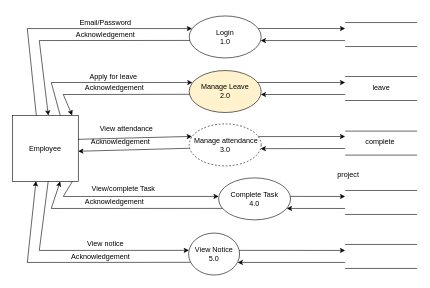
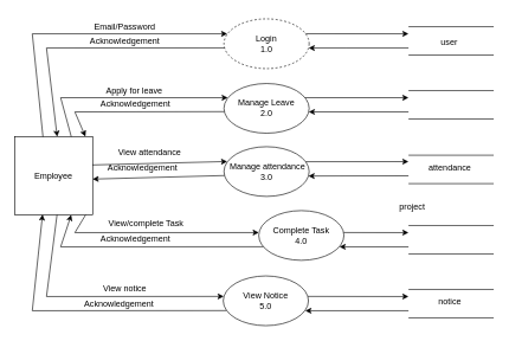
  <mxCell id="0" />
  <mxCell id="1" parent="0" />
- <mxCell id="2" value="Login&lt;br style=&quot;border-color: var(--border-color);&quot;&gt;&lt;span style=&quot;&quot;&gt;1.0&lt;/span&gt;" style="ellipse;whiteSpace=wrap;html=1;" parent="1" vertex="1"><mxGeometry x="315" y="26" width="120" height="70" as="geometry" /></mxCell>
- <mxCell id="3" value="Manage Leave&lt;br style=&quot;border-color: var(--border-color);&quot;&gt;2.0" style="ellipse;whiteSpace=wrap;html=1;fillColor=#fff2cc;" parent="1" vertex="1"><mxGeometry x="315" y="117" width="120" height="70" as="geometry" /></mxCell>
- <mxCell id="4" value="&amp;nbsp;Manage attendance&lt;br&gt;3.0" style="ellipse;whiteSpace=wrap;html=1;dashed=1;" parent="1" vertex="1"><mxGeometry x="315" y="206" width="120" height="70" as="geometry" /></mxCell>
+ <mxCell id="2" value="Login&lt;br style=&quot;border-color: var(--border-color);&quot;&gt;&lt;span style=&quot;&quot;&gt;1.0&lt;/span&gt;" style="ellipse;whiteSpace=wrap;html=1;dashed=1;" parent="1" vertex="1"><mxGeometry x="315" y="26" width="120" height="70" as="geometry" /></mxCell>
+ <mxCell id="3" value="Manage Leave&lt;br style=&quot;border-color: var(--border-color);&quot;&gt;2.0" style="ellipse;whiteSpace=wrap;html=1;" parent="1" vertex="1"><mxGeometry x="315" y="117" width="120" height="70" as="geometry" /></mxCell>
+ <mxCell id="4" value="&amp;nbsp;Manage attendance&lt;br&gt;3.0" style="ellipse;whiteSpace=wrap;html=1;" parent="1" vertex="1"><mxGeometry x="315" y="206" width="120" height="70" as="geometry" /></mxCell>
  <mxCell id="5" value="Employee" style="whiteSpace=wrap;html=1;aspect=fixed;" parent="1" vertex="1"><mxGeometry x="20" y="192" width="110" height="110" as="geometry" /></mxCell>
  <mxCell id="6" value="Complete Task&lt;br style=&quot;border-color: var(--border-color);&quot;&gt;4.0" style="ellipse;whiteSpace=wrap;html=1;" parent="1" vertex="1"><mxGeometry x="364" y="296" width="120" height="70" as="geometry" /></mxCell>
- <mxCell id="7" value="View Notice&lt;br&gt;5.0" style="ellipse;whiteSpace=wrap;html=1;" parent="1" vertex="1"><mxGeometry x="314" y="388" width="85" height="70" as="geometry" /></mxCell>
+ <mxCell id="7" value="View Notice&lt;br&gt;5.0" style="ellipse;whiteSpace=wrap;html=1;" parent="1" vertex="1"><mxGeometry x="314" y="388" width="120" height="70" as="geometry" /></mxCell>
  <mxCell id="8" value="" style="endArrow=classic;html=1;rounded=0;exitX=0.364;exitY=0;exitDx=0;exitDy=0;exitPerimeter=0;entryX=0.039;entryY=0.3;entryDx=0;entryDy=0;entryPerimeter=0;" parent="1" source="5" target="2" edge="1"><mxGeometry width="50" height="50" relative="1" as="geometry"><mxPoint x="45" y="177" as="sourcePoint" /><mxPoint x="305" y="-33" as="targetPoint" /><Array as="points"><mxPoint x="45" y="47" /></Array></mxGeometry></mxCell>
  <mxCell id="9" value="" style="endArrow=classic;html=1;rounded=0;entryX=0.546;entryY=-0.001;entryDx=0;entryDy=0;entryPerimeter=0;exitX=0.008;exitY=0.583;exitDx=0;exitDy=0;exitPerimeter=0;" parent="1" source="2" target="5" edge="1"><mxGeometry width="50" height="50" relative="1" as="geometry"><mxPoint x="325" y="17" as="sourcePoint" /><mxPoint x="55" y="177" as="targetPoint" /><Array as="points"><mxPoint x="65" y="67" /></Array></mxGeometry></mxCell>
  <mxCell id="10" value="" style="endArrow=classic;html=1;rounded=0;exitX=0.726;exitY=-0.002;exitDx=0;exitDy=0;exitPerimeter=0;entryX=0.045;entryY=0.286;entryDx=0;entryDy=0;entryPerimeter=0;" parent="1" source="5" target="3" edge="1"><mxGeometry width="50" height="50" relative="1" as="geometry"><mxPoint x="77.51" y="187" as="sourcePoint" /><mxPoint x="315" y="147" as="targetPoint" /><Array as="points"><mxPoint x="85" y="137" /></Array></mxGeometry></mxCell>
  <mxCell id="11" value="" style="endArrow=classic;html=1;rounded=0;exitX=0.003;exitY=0.566;exitDx=0;exitDy=0;exitPerimeter=0;entryX=0.908;entryY=-0.002;entryDx=0;entryDy=0;entryPerimeter=0;" parent="1" source="3" edge="1" target="5"><mxGeometry width="50" height="50" relative="1" as="geometry"><mxPoint x="215" y="147" as="sourcePoint" /><mxPoint x="85" y="187" as="targetPoint" /><Array as="points"><mxPoint x="105" y="157" /></Array></mxGeometry></mxCell>
  <mxCell id="12" value="" style="endArrow=classic;html=1;rounded=0;exitX=0.997;exitY=0.361;exitDx=0;exitDy=0;exitPerimeter=0;entryX=0.038;entryY=0.298;entryDx=0;entryDy=0;entryPerimeter=0;" parent="1" source="5" target="4" edge="1"><mxGeometry width="50" height="50" relative="1" as="geometry"><mxPoint x="285" y="257" as="sourcePoint" /><mxPoint x="315" y="207" as="targetPoint" /></mxGeometry></mxCell>
  <mxCell id="13" value="" style="endArrow=classic;html=1;rounded=0;entryX=0.999;entryY=0.542;entryDx=0;entryDy=0;entryPerimeter=0;exitX=0.005;exitY=0.58;exitDx=0;exitDy=0;exitPerimeter=0;" parent="1" source="4" target="5" edge="1"><mxGeometry width="50" height="50" relative="1" as="geometry"><mxPoint x="285" y="257" as="sourcePoint" /><mxPoint x="335" y="207" as="targetPoint" /></mxGeometry></mxCell>
  <mxCell id="14" value="" style="endArrow=classic;html=1;rounded=0;exitX=0.91;exitY=1;exitDx=0;exitDy=0;exitPerimeter=0;entryX=0.001;entryY=0.442;entryDx=0;entryDy=0;entryPerimeter=0;" parent="1" source="5" target="6" edge="1"><mxGeometry width="50" height="50" relative="1" as="geometry"><mxPoint x="195" y="437" as="sourcePoint" /><mxPoint x="315" y="327" as="targetPoint" /><Array as="points"><mxPoint x="105" y="327" /></Array></mxGeometry></mxCell>
  <mxCell id="15" value="" style="endArrow=classic;html=1;rounded=0;entryX=0.726;entryY=1;entryDx=0;entryDy=0;entryPerimeter=0;exitX=0.054;exitY=0.727;exitDx=0;exitDy=0;exitPerimeter=0;" parent="1" source="6" target="5" edge="1"><mxGeometry width="50" height="50" relative="1" as="geometry"><mxPoint x="305" y="337" as="sourcePoint" /><mxPoint x="95" y="297" as="targetPoint" /><Array as="points"><mxPoint x="85" y="347" /></Array></mxGeometry></mxCell>
  <mxCell id="16" value="" style="endArrow=classic;html=1;rounded=0;exitX=0.544;exitY=0.999;exitDx=0;exitDy=0;exitPerimeter=0;entryX=0.006;entryY=0.412;entryDx=0;entryDy=0;entryPerimeter=0;" parent="1" source="5" edge="1" target="7"><mxGeometry width="50" height="50" relative="1" as="geometry"><mxPoint x="45" y="407" as="sourcePoint" /><mxPoint x="305" y="427" as="targetPoint" /><Array as="points"><mxPoint x="65" y="417" /></Array></mxGeometry></mxCell>
  <mxCell id="17" value="" style="endArrow=classic;html=1;rounded=0;entryX=0.359;entryY=0.994;entryDx=0;entryDy=0;entryPerimeter=0;exitX=0.037;exitY=0.697;exitDx=0;exitDy=0;exitPerimeter=0;" parent="1" target="5" edge="1" source="7"><mxGeometry width="50" height="50" relative="1" as="geometry"><mxPoint x="305" y="447" as="sourcePoint" /><mxPoint x="45" y="297" as="targetPoint" /><Array as="points"><mxPoint x="45" y="437" /></Array></mxGeometry></mxCell>
  <mxCell id="18" value="" style="endArrow=classic;html=1;rounded=0;exitX=0.96;exitY=0.302;exitDx=0;exitDy=0;exitPerimeter=0;" parent="1" source="4" edge="1"><mxGeometry width="50" height="50" relative="1" as="geometry"><mxPoint x="435" y="236" as="sourcePoint" /><mxPoint x="575" y="227" as="targetPoint" /></mxGeometry></mxCell>
  <mxCell id="19" value="" style="endArrow=classic;html=1;rounded=0;exitX=0.997;exitY=0.441;exitDx=0;exitDy=0;exitPerimeter=0;" parent="1" source="6" edge="1"><mxGeometry width="50" height="50" relative="1" as="geometry"><mxPoint x="435" y="327" as="sourcePoint" /><mxPoint x="575" y="327" as="targetPoint" /></mxGeometry></mxCell>
  <mxCell id="20" value="" style="endArrow=classic;html=1;rounded=0;exitX=0.994;exitY=0.412;exitDx=0;exitDy=0;exitPerimeter=0;" parent="1" source="7" edge="1"><mxGeometry width="50" height="50" relative="1" as="geometry"><mxPoint x="435" y="420" as="sourcePoint" /><mxPoint x="575" y="417" as="targetPoint" /></mxGeometry></mxCell>
  <mxCell id="21" value="" style="endArrow=classic;html=1;rounded=0;entryX=0.994;entryY=0.586;entryDx=0;entryDy=0;entryPerimeter=0;" parent="1" edge="1" target="2"><mxGeometry width="50" height="50" relative="1" as="geometry"><mxPoint x="575" y="67" as="sourcePoint" /><mxPoint x="435" y="71" as="targetPoint" /><Array as="points"><mxPoint x="488" y="67" /></Array></mxGeometry></mxCell>
  <mxCell id="22" value="" style="endArrow=none;html=1;rounded=0;" parent="1" edge="1"><mxGeometry width="50" height="50" relative="1" as="geometry"><mxPoint x="575" y="37" as="sourcePoint" /><mxPoint x="695" y="37" as="targetPoint" /></mxGeometry></mxCell>
  <mxCell id="23" value="" style="endArrow=none;html=1;rounded=0;" parent="1" edge="1"><mxGeometry width="50" height="50" relative="1" as="geometry"><mxPoint x="575" y="77" as="sourcePoint" /><mxPoint x="695" y="77" as="targetPoint" /></mxGeometry></mxCell>
  <mxCell id="24" value="" style="endArrow=classic;html=1;rounded=0;entryX=0.995;entryY=0.571;entryDx=0;entryDy=0;entryPerimeter=0;" parent="1" edge="1" target="3"><mxGeometry width="50" height="50" relative="1" as="geometry"><mxPoint x="575" y="157" as="sourcePoint" /><mxPoint x="435" y="156.76" as="targetPoint" /></mxGeometry></mxCell>
  <mxCell id="25" value="" style="endArrow=none;html=1;rounded=0;" parent="1" edge="1"><mxGeometry width="50" height="50" relative="1" as="geometry"><mxPoint x="575" y="127" as="sourcePoint" /><mxPoint x="695" y="127" as="targetPoint" /></mxGeometry></mxCell>
  <mxCell id="26" value="" style="endArrow=none;html=1;rounded=0;" parent="1" edge="1"><mxGeometry width="50" height="50" relative="1" as="geometry"><mxPoint x="575" y="167" as="sourcePoint" /><mxPoint x="695" y="167" as="targetPoint" /></mxGeometry></mxCell>
  <mxCell id="27" value="" style="endArrow=classic;html=1;rounded=0;entryX=0.992;entryY=0.59;entryDx=0;entryDy=0;entryPerimeter=0;" parent="1" target="4" edge="1"><mxGeometry width="50" height="50" relative="1" as="geometry"><mxPoint x="575" y="247" as="sourcePoint" /><mxPoint x="435" y="256" as="targetPoint" /></mxGeometry></mxCell>
  <mxCell id="28" value="" style="endArrow=none;html=1;rounded=0;" parent="1" edge="1"><mxGeometry width="50" height="50" relative="1" as="geometry"><mxPoint x="575" y="218" as="sourcePoint" /><mxPoint x="695" y="218" as="targetPoint" /></mxGeometry></mxCell>
  <mxCell id="29" value="" style="endArrow=none;html=1;rounded=0;" parent="1" edge="1"><mxGeometry width="50" height="50" relative="1" as="geometry"><mxPoint x="575" y="258" as="sourcePoint" /><mxPoint x="695" y="258" as="targetPoint" /></mxGeometry></mxCell>
  <mxCell id="30" value="" style="endArrow=classic;html=1;rounded=0;entryX=0.948;entryY=0.728;entryDx=0;entryDy=0;entryPerimeter=0;" parent="1" target="6" edge="1"><mxGeometry width="50" height="50" relative="1" as="geometry"><mxPoint x="575" y="347" as="sourcePoint" /><mxPoint x="420" y="350.86" as="targetPoint" /></mxGeometry></mxCell>
  <mxCell id="31" value="" style="endArrow=none;html=1;rounded=0;" parent="1" edge="1"><mxGeometry width="50" height="50" relative="1" as="geometry"><mxPoint x="575" y="317" as="sourcePoint" /><mxPoint x="695" y="317" as="targetPoint" /></mxGeometry></mxCell>
  <mxCell id="32" value="" style="endArrow=none;html=1;rounded=0;" parent="1" edge="1"><mxGeometry width="50" height="50" relative="1" as="geometry"><mxPoint x="575" y="357" as="sourcePoint" /><mxPoint x="695" y="357" as="targetPoint" /></mxGeometry></mxCell>
  <mxCell id="33" value="" style="endArrow=classic;html=1;rounded=0;entryX=0.963;entryY=0.7;entryDx=0;entryDy=0;entryPerimeter=0;" parent="1" target="7" edge="1"><mxGeometry width="50" height="50" relative="1" as="geometry"><mxPoint x="575" y="437" as="sourcePoint" /><mxPoint x="435" y="438.634" as="targetPoint" /></mxGeometry></mxCell>
  <mxCell id="34" value="" style="endArrow=none;html=1;rounded=0;" parent="1" edge="1"><mxGeometry width="50" height="50" relative="1" as="geometry"><mxPoint x="575" y="407" as="sourcePoint" /><mxPoint x="695" y="407" as="targetPoint" /></mxGeometry></mxCell>
  <mxCell id="35" value="" style="endArrow=none;html=1;rounded=0;" parent="1" edge="1"><mxGeometry width="50" height="50" relative="1" as="geometry"><mxPoint x="575" y="447" as="sourcePoint" /><mxPoint x="695" y="447" as="targetPoint" /></mxGeometry></mxCell>
  <mxCell id="36" value="Acknowledgement" style="text;html=1;align=center;verticalAlign=middle;resizable=0;points=[];autosize=1;strokeColor=none;fillColor=none;" parent="1" vertex="1"><mxGeometry x="115" y="42" width="120" height="30" as="geometry" /></mxCell>
  <mxCell id="37" value="Acknowledgement" style="text;html=1;align=center;verticalAlign=middle;resizable=0;points=[];autosize=1;strokeColor=none;fillColor=none;" parent="1" vertex="1"><mxGeometry x="130" y="131" width="120" height="30" as="geometry" /></mxCell>
  <mxCell id="38" value="Acknowledgement" style="text;html=1;align=center;verticalAlign=middle;resizable=0;points=[];autosize=1;strokeColor=none;fillColor=none;" parent="1" vertex="1"><mxGeometry x="140" y="221" width="120" height="30" as="geometry" /></mxCell>
  <mxCell id="39" value="Acknowledgement" style="text;html=1;align=center;verticalAlign=middle;resizable=0;points=[];autosize=1;strokeColor=none;fillColor=none;" parent="1" vertex="1"><mxGeometry x="130" y="321" width="120" height="30" as="geometry" /></mxCell>
  <mxCell id="40" value="Acknowledgement" style="text;html=1;align=center;verticalAlign=middle;resizable=0;points=[];autosize=1;strokeColor=none;fillColor=none;" parent="1" vertex="1"><mxGeometry x="107" y="412" width="120" height="30" as="geometry" /></mxCell>
  <mxCell id="41" value="" style="endArrow=classic;html=1;rounded=0;exitX=0.96;exitY=0.298;exitDx=0;exitDy=0;exitPerimeter=0;" parent="1" edge="1" source="2"><mxGeometry width="50" height="50" relative="1" as="geometry"><mxPoint x="435" y="50.97" as="sourcePoint" /><mxPoint x="575" y="47" as="targetPoint" /></mxGeometry></mxCell>
  <mxCell id="42" value="" style="endArrow=classic;html=1;rounded=0;exitX=0.952;exitY=0.285;exitDx=0;exitDy=0;exitPerimeter=0;" parent="1" edge="1" source="3"><mxGeometry width="50" height="50" relative="1" as="geometry"><mxPoint x="435" y="139" as="sourcePoint" /><mxPoint x="575" y="137" as="targetPoint" /></mxGeometry></mxCell>
  <mxCell id="43" value="View attendance" style="text;html=1;align=center;verticalAlign=middle;resizable=0;points=[];autosize=1;strokeColor=none;fillColor=none;fontSize=12;" parent="1" vertex="1"><mxGeometry x="155" y="200" width="110" height="30" as="geometry" /></mxCell>
  <mxCell id="44" value="&lt;span style=&quot;font-size: 12px;&quot;&gt;Email/Password&lt;/span&gt;" style="text;html=1;align=center;verticalAlign=middle;resizable=0;points=[];autosize=1;strokeColor=none;fillColor=none;fontSize=16;" parent="1" vertex="1"><mxGeometry x="120" y="20" width="110" height="30" as="geometry" /></mxCell>
  <mxCell id="45" value="Apply for leave&amp;nbsp;" style="text;html=1;align=center;verticalAlign=middle;resizable=0;points=[];autosize=1;strokeColor=none;fillColor=none;fontSize=12;" parent="1" vertex="1"><mxGeometry x="135" y="112" width="110" height="30" as="geometry" /></mxCell>
  <mxCell id="46" value="View/complete Task" style="text;html=1;align=center;verticalAlign=middle;resizable=0;points=[];autosize=1;strokeColor=none;fillColor=none;fontSize=12;" parent="1" vertex="1"><mxGeometry x="140" y="299" width="130" height="30" as="geometry" /></mxCell>
  <mxCell id="47" value="View notice" style="text;html=1;align=center;verticalAlign=middle;resizable=0;points=[];autosize=1;strokeColor=none;fillColor=none;fontSize=12;" parent="1" vertex="1"><mxGeometry x="135" y="391" width="80" height="30" as="geometry" /></mxCell>
- <mxCell id="49" value="leave" style="text;html=1;align=center;verticalAlign=middle;resizable=0;points=[];autosize=1;strokeColor=none;fillColor=none;" parent="1" vertex="1"><mxGeometry x="610" y="131" width="50" height="30" as="geometry" /></mxCell>
- <mxCell id="50" value="complete" style="text;html=1;align=center;verticalAlign=middle;resizable=0;points=[];autosize=1;strokeColor=none;fillColor=none;" parent="1" vertex="1"><mxGeometry x="593" y="221" width="80" height="30" as="geometry" /></mxCell>
+ <mxCell id="48" value="user" style="text;html=1;align=center;verticalAlign=middle;resizable=0;points=[];autosize=1;strokeColor=none;fillColor=none;" parent="1" vertex="1"><mxGeometry x="607" y="44" width="50" height="30" as="geometry" /></mxCell>
+ <mxCell id="50" value="attendance" style="text;html=1;align=center;verticalAlign=middle;resizable=0;points=[];autosize=1;strokeColor=none;fillColor=none;" parent="1" vertex="1"><mxGeometry x="593" y="221" width="80" height="30" as="geometry" /></mxCell>
  <mxCell id="51" value="project" style="text;html=1;align=center;verticalAlign=middle;resizable=0;points=[];autosize=1;strokeColor=none;fillColor=none;" parent="1" vertex="1"><mxGeometry x="550" y="276" width="60" height="30" as="geometry" /></mxCell>
+ <mxCell id="52" value="notice" style="text;html=1;align=center;verticalAlign=middle;resizable=0;points=[];autosize=1;strokeColor=none;fillColor=none;" parent="1" vertex="1"><mxGeometry x="603" y="410" width="60" height="30" as="geometry" /></mxCell>
